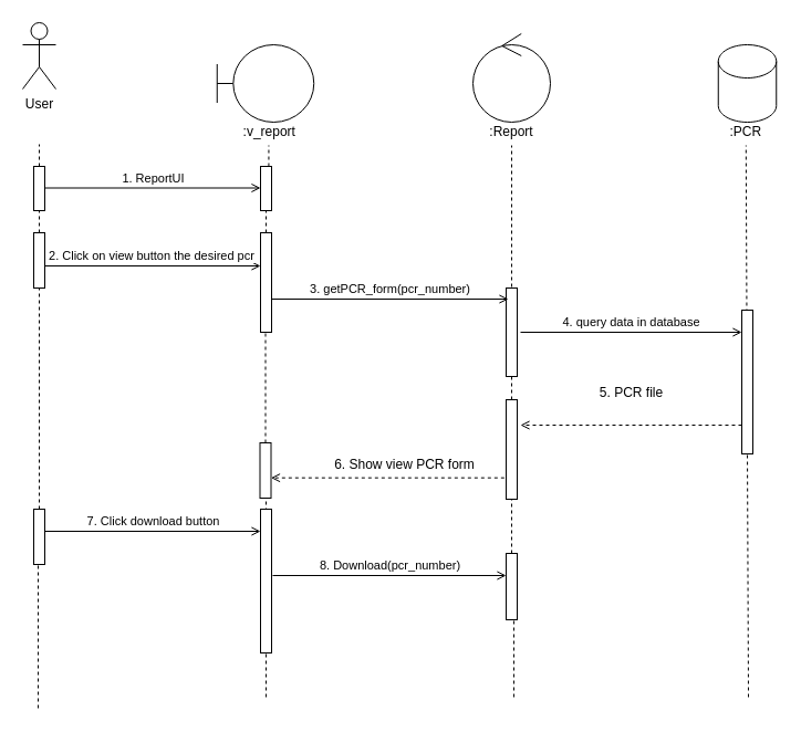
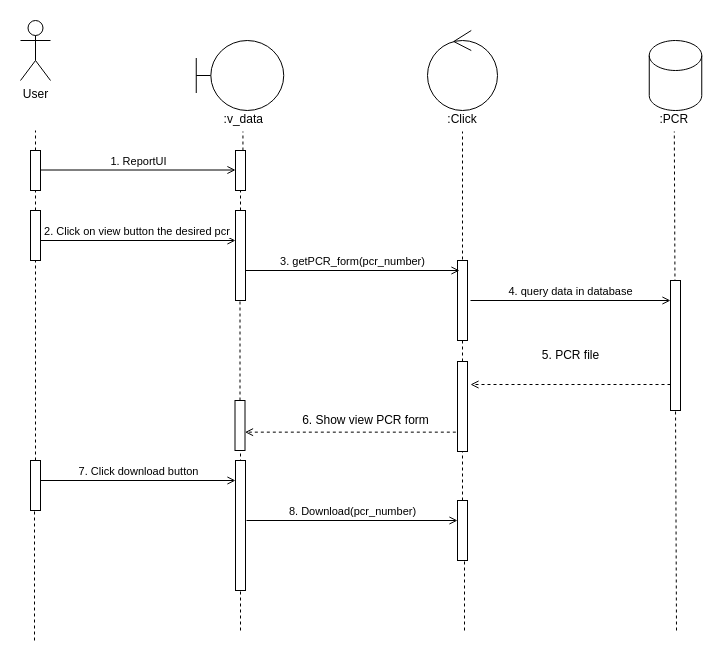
  <mxCell id="0" />
  <mxCell id="1" parent="0" />
  <mxCell id="2" value="User" style="shape=umlActor;verticalLabelPosition=bottom;verticalAlign=top;html=1;outlineConnect=0;" parent="1" vertex="1"><mxGeometry x="20" y="20" width="30" height="60" as="geometry" /></mxCell>
  <mxCell id="3" value="" style="shape=umlBoundary;whiteSpace=wrap;html=1;" parent="1" vertex="1"><mxGeometry x="195.75" y="40" width="87.5" height="70" as="geometry" /></mxCell>
  <mxCell id="4" value="" style="ellipse;shape=umlControl;whiteSpace=wrap;html=1;" parent="1" vertex="1"><mxGeometry x="427" y="30" width="70" height="80" as="geometry" /></mxCell>
  <mxCell id="5" value="" style="shape=cylinder3;whiteSpace=wrap;html=1;boundedLbl=1;backgroundOutline=1;size=15;" parent="1" vertex="1"><mxGeometry x="648.75" y="40" width="52.5" height="70" as="geometry" /></mxCell>
  <mxCell id="6" value="" style="endArrow=none;dashed=1;html=1;" parent="1" source="37" target="9" edge="1"><mxGeometry width="50" height="50" relative="1" as="geometry"><mxPoint x="240" y="640" as="sourcePoint" /><mxPoint x="240" y="50" as="targetPoint" /></mxGeometry></mxCell>
  <mxCell id="7" value="" style="endArrow=none;dashed=1;html=1;" parent="1" source="20" target="10" edge="1"><mxGeometry width="50" height="50" relative="1" as="geometry"><mxPoint x="464.5" y="640" as="sourcePoint" /><mxPoint x="464.5" y="200" as="targetPoint" /></mxGeometry></mxCell>
  <mxCell id="8" value="" style="endArrow=none;dashed=1;html=1;" parent="1" target="11" edge="1"><mxGeometry width="50" height="50" relative="1" as="geometry"><mxPoint x="676" y="630" as="sourcePoint" /><mxPoint x="675.75" y="197" as="targetPoint" /></mxGeometry></mxCell>
- <mxCell id="9" value=":v_report" style="text;align=center;fontStyle=0;verticalAlign=middle;spacingLeft=3;spacingRight=3;strokeColor=none;rotatable=0;points=[[0,0.5],[1,0.5]];portConstraint=eastwest;" parent="1" vertex="1"><mxGeometry x="203.25" y="105" width="80" height="26" as="geometry" /></mxCell>
- <mxCell id="10" value=":Report" style="text;align=center;fontStyle=0;verticalAlign=middle;spacingLeft=3;spacingRight=3;strokeColor=none;rotatable=0;points=[[0,0.5],[1,0.5]];portConstraint=eastwest;" parent="1" vertex="1"><mxGeometry x="422" y="105" width="80" height="26" as="geometry" /></mxCell>
+ <mxCell id="9" value=":v_data" style="text;align=center;fontStyle=0;verticalAlign=middle;spacingLeft=3;spacingRight=3;strokeColor=none;rotatable=0;points=[[0,0.5],[1,0.5]];portConstraint=eastwest;" parent="1" vertex="1"><mxGeometry x="203.25" y="105" width="80" height="26" as="geometry" /></mxCell>
+ <mxCell id="10" value=":Click" style="text;align=center;fontStyle=0;verticalAlign=middle;spacingLeft=3;spacingRight=3;strokeColor=none;rotatable=0;points=[[0,0.5],[1,0.5]];portConstraint=eastwest;" parent="1" vertex="1"><mxGeometry x="422" y="105" width="80" height="26" as="geometry" /></mxCell>
  <mxCell id="11" value=":PCR" style="text;align=center;fontStyle=0;verticalAlign=middle;spacingLeft=3;spacingRight=3;strokeColor=none;rotatable=0;points=[[0,0.5],[1,0.5]];portConstraint=eastwest;" parent="1" vertex="1"><mxGeometry x="648.75" y="105" width="50" height="26" as="geometry" /></mxCell>
  <mxCell id="12" value="" style="html=1;points=[];perimeter=orthogonalPerimeter;" parent="1" vertex="1"><mxGeometry x="30" y="210" width="10" height="50" as="geometry" /></mxCell>
  <mxCell id="13" value="" style="endArrow=none;dashed=1;html=1;" parent="1" source="28" target="12" edge="1"><mxGeometry width="50" height="50" relative="1" as="geometry"><mxPoint x="34" y="540" as="sourcePoint" /><mxPoint x="34.5" y="200" as="targetPoint" /></mxGeometry></mxCell>
  <mxCell id="14" value="2. Click on view button the desired pcr&amp;nbsp;" style="html=1;verticalAlign=bottom;endArrow=open;endFill=0;" parent="1" target="15" edge="1"><mxGeometry width="80" relative="1" as="geometry"><mxPoint x="40" y="240" as="sourcePoint" /><mxPoint x="120" y="240" as="targetPoint" /></mxGeometry></mxCell>
  <mxCell id="15" value="" style="html=1;points=[];perimeter=orthogonalPerimeter;" parent="1" vertex="1"><mxGeometry x="235" y="210" width="10" height="90" as="geometry" /></mxCell>
  <mxCell id="16" value="" style="html=1;points=[];perimeter=orthogonalPerimeter;" parent="1" vertex="1"><mxGeometry x="457" y="260" width="10" height="80" as="geometry" /></mxCell>
  <mxCell id="17" value="3. getPCR_form(pcr_number)" style="html=1;verticalAlign=bottom;endArrow=open;endFill=0;" parent="1" edge="1"><mxGeometry width="80" relative="1" as="geometry"><mxPoint x="245" y="270" as="sourcePoint" /><mxPoint x="459" y="270" as="targetPoint" /></mxGeometry></mxCell>
  <mxCell id="18" value="4. query data in database" style="html=1;verticalAlign=bottom;endArrow=open;endFill=0;" parent="1" target="19" edge="1"><mxGeometry width="80" relative="1" as="geometry"><mxPoint x="470" y="300" as="sourcePoint" /><mxPoint x="550" y="300" as="targetPoint" /></mxGeometry></mxCell>
  <mxCell id="19" value="" style="html=1;points=[];perimeter=orthogonalPerimeter;" parent="1" vertex="1"><mxGeometry x="670" y="280" width="10" height="130" as="geometry" /></mxCell>
  <mxCell id="20" value="" style="html=1;points=[];perimeter=orthogonalPerimeter;" parent="1" vertex="1"><mxGeometry x="457" y="361" width="10" height="90" as="geometry" /></mxCell>
  <mxCell id="21" value="" style="endArrow=none;dashed=1;html=1;" parent="1" source="32" target="20" edge="1"><mxGeometry width="50" height="50" relative="1" as="geometry"><mxPoint x="464" y="630" as="sourcePoint" /><mxPoint x="464.5" y="200" as="targetPoint" /></mxGeometry></mxCell>
  <mxCell id="22" value="" style="html=1;verticalAlign=bottom;endArrow=open;endFill=0;dashed=1;" parent="1" source="19" edge="1"><mxGeometry width="80" relative="1" as="geometry"><mxPoint x="570" y="380" as="sourcePoint" /><mxPoint x="470" y="384" as="targetPoint" /></mxGeometry></mxCell>
  <mxCell id="23" value="5. PCR file " style="text;html=1;align=center;verticalAlign=middle;resizable=0;points=[];autosize=1;" parent="1" vertex="1"><mxGeometry x="535" y="345" width="70" height="20" as="geometry" /></mxCell>
  <mxCell id="24" value="" style="html=1;points=[];perimeter=orthogonalPerimeter;" parent="1" vertex="1"><mxGeometry x="234.5" y="400" width="10" height="50" as="geometry" /></mxCell>
  <mxCell id="25" value="" style="endArrow=none;dashed=1;html=1;" parent="1" target="24" edge="1"><mxGeometry width="50" height="50" relative="1" as="geometry"><mxPoint x="240" y="630" as="sourcePoint" /><mxPoint x="240" y="200" as="targetPoint" /></mxGeometry></mxCell>
  <mxCell id="26" value="" style="html=1;verticalAlign=bottom;endArrow=open;endFill=0;dashed=1;exitX=-0.167;exitY=0.785;exitDx=0;exitDy=0;exitPerimeter=0;" parent="1" source="20" target="24" edge="1"><mxGeometry width="80" relative="1" as="geometry"><mxPoint x="445" y="385" as="sourcePoint" /><mxPoint x="245" y="385" as="targetPoint" /></mxGeometry></mxCell>
  <mxCell id="27" value="6. Show view PCR form" style="text;html=1;align=center;verticalAlign=middle;resizable=0;points=[];autosize=1;" parent="1" vertex="1"><mxGeometry x="295" y="410" width="140" height="20" as="geometry" /></mxCell>
  <mxCell id="28" value="" style="html=1;points=[];perimeter=orthogonalPerimeter;" parent="1" vertex="1"><mxGeometry x="30" y="460" width="10" height="50" as="geometry" /></mxCell>
  <mxCell id="29" value="" style="endArrow=none;dashed=1;html=1;" parent="1" target="28" edge="1"><mxGeometry width="50" height="50" relative="1" as="geometry"><mxPoint x="34" y="640" as="sourcePoint" /><mxPoint x="34" y="260" as="targetPoint" /></mxGeometry></mxCell>
  <mxCell id="30" value="" style="html=1;points=[];perimeter=orthogonalPerimeter;" parent="1" vertex="1"><mxGeometry x="235" y="460" width="10" height="130" as="geometry" /></mxCell>
  <mxCell id="31" value="7. Click download button" style="html=1;verticalAlign=bottom;endArrow=open;endFill=0;" parent="1" target="30" edge="1"><mxGeometry width="80" relative="1" as="geometry"><mxPoint x="40" y="480" as="sourcePoint" /><mxPoint x="120" y="480" as="targetPoint" /></mxGeometry></mxCell>
  <mxCell id="32" value="" style="html=1;points=[];perimeter=orthogonalPerimeter;" parent="1" vertex="1"><mxGeometry x="457" y="500" width="10" height="60" as="geometry" /></mxCell>
  <mxCell id="33" value="" style="endArrow=none;dashed=1;html=1;" parent="1" target="32" edge="1"><mxGeometry width="50" height="50" relative="1" as="geometry"><mxPoint x="464" y="630" as="sourcePoint" /><mxPoint x="464" y="450" as="targetPoint" /></mxGeometry></mxCell>
  <mxCell id="34" value="8. Download(pcr_number)" style="html=1;verticalAlign=bottom;endArrow=open;endFill=0;" parent="1" target="32" edge="1"><mxGeometry width="80" relative="1" as="geometry"><mxPoint x="246" y="520" as="sourcePoint" /><mxPoint x="326" y="520" as="targetPoint" /></mxGeometry></mxCell>
  <mxCell id="35" value="" style="html=1;points=[];perimeter=orthogonalPerimeter;" parent="1" vertex="1"><mxGeometry x="30" y="150" width="10" height="40" as="geometry" /></mxCell>
  <mxCell id="36" value="" style="endArrow=none;dashed=1;html=1;" parent="1" source="42" edge="1"><mxGeometry width="50" height="50" relative="1" as="geometry"><mxPoint x="34" y="210" as="sourcePoint" /><mxPoint x="35" y="130" as="targetPoint" /><Array as="points" /></mxGeometry></mxCell>
  <mxCell id="37" value="" style="html=1;points=[];perimeter=orthogonalPerimeter;" parent="1" vertex="1"><mxGeometry x="235" y="150" width="10" height="40" as="geometry" /></mxCell>
  <mxCell id="38" value="" style="endArrow=none;dashed=1;html=1;" parent="1" source="40" target="37" edge="1"><mxGeometry width="50" height="50" relative="1" as="geometry"><mxPoint x="239.983" y="400" as="sourcePoint" /><mxPoint x="239.983" y="46" as="targetPoint" /></mxGeometry></mxCell>
  <mxCell id="39" value="1. ReportUI" style="html=1;verticalAlign=bottom;endArrow=open;endFill=0;" parent="1" edge="1"><mxGeometry width="80" relative="1" as="geometry"><mxPoint x="40" y="169.5" as="sourcePoint" /><mxPoint x="235" y="169.5" as="targetPoint" /></mxGeometry></mxCell>
  <mxCell id="40" value="" style="html=1;points=[];perimeter=orthogonalPerimeter;" parent="1" vertex="1"><mxGeometry x="235" y="210" width="10" height="90" as="geometry" /></mxCell>
  <mxCell id="41" value="" style="endArrow=none;dashed=1;html=1;" parent="1" source="24" target="40" edge="1"><mxGeometry width="50" height="50" relative="1" as="geometry"><mxPoint x="239.5" y="400" as="sourcePoint" /><mxPoint x="239.5" y="190" as="targetPoint" /></mxGeometry></mxCell>
  <mxCell id="42" value="" style="html=1;points=[];perimeter=orthogonalPerimeter;" parent="1" vertex="1"><mxGeometry x="30" y="150" width="10" height="40" as="geometry" /></mxCell>
  <mxCell id="43" value="" style="endArrow=none;dashed=1;html=1;" parent="1" source="12" target="42" edge="1"><mxGeometry width="50" height="50" relative="1" as="geometry"><mxPoint x="35" y="210" as="sourcePoint" /><mxPoint x="35" y="130" as="targetPoint" /><Array as="points" /></mxGeometry></mxCell>
